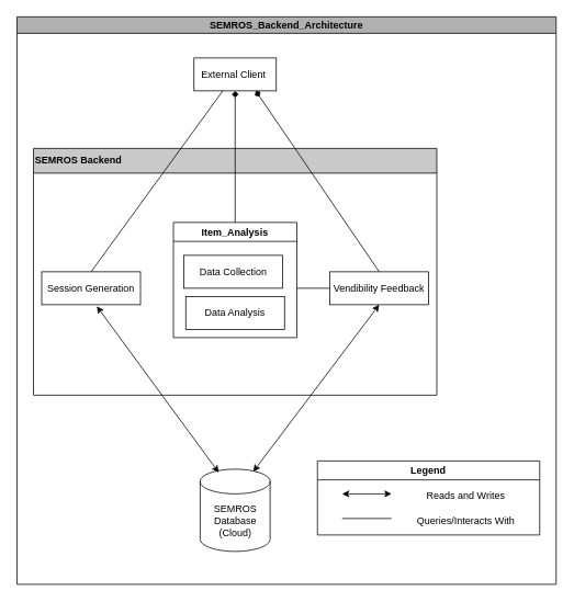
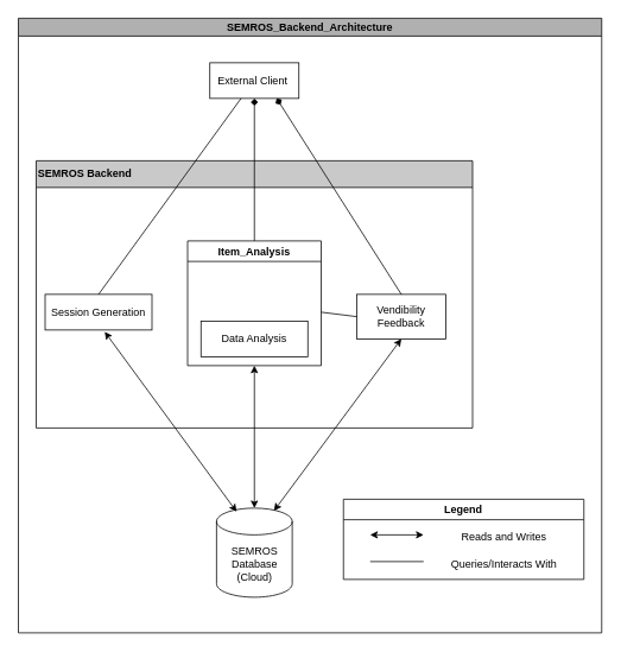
  <mxCell id="0" />
  <mxCell id="1" parent="0" />
  <mxCell id="2" value="SEMROS_Backend_Architecture" style="swimlane;whiteSpace=wrap;html=1;startSize=20;fillColor=#B0B0B0;" parent="1" vertex="1"><mxGeometry x="20" y="20" width="655" height="690" as="geometry" /></mxCell>
  <mxCell id="3" value="SEMROS Backend" style="swimlane;whiteSpace=wrap;html=1;fillColor=#C9C9C9;startSize=30;align=left;" parent="2" vertex="1"><mxGeometry x="20" y="160" width="490" height="300" as="geometry"><mxRectangle x="130" y="190" width="150" height="30" as="alternateBounds" /></mxGeometry></mxCell>
  <mxCell id="4" value="Session Generation" style="rounded=0;whiteSpace=wrap;html=1;" parent="3" vertex="1"><mxGeometry x="10" y="150" width="120" height="40" as="geometry" /></mxCell>
  <mxCell id="5" value="Item_Analysis" style="swimlane;whiteSpace=wrap;html=1;" parent="3" vertex="1"><mxGeometry x="170" y="90" width="150" height="140" as="geometry" /></mxCell>
  <mxCell id="6" value="Data Analysis" style="rounded=0;whiteSpace=wrap;html=1;" parent="5" vertex="1"><mxGeometry x="15" y="90" width="120" height="40" as="geometry" /></mxCell>
- <mxCell id="7" value="Data Collection" style="rounded=0;whiteSpace=wrap;html=1;" parent="5" vertex="1"><mxGeometry x="12.5" y="40" width="120" height="40" as="geometry" /></mxCell>
- <mxCell id="8" value="Vendibility Feedback" style="rounded=0;whiteSpace=wrap;html=1;" parent="3" vertex="1"><mxGeometry x="360" y="150" width="120" height="40" as="geometry" /></mxCell>
+ <mxCell id="8" value="Vendibility Feedback" style="rounded=0;whiteSpace=wrap;html=1;" parent="3" vertex="1"><mxGeometry x="360" y="150" width="100" height="50" as="geometry" /></mxCell>
  <mxCell id="9" value="" style="endArrow=none;html=1;rounded=0;entryX=0;entryY=0.5;entryDx=0;entryDy=0;" edge="1" parent="3" target="8"><mxGeometry width="50" height="50" relative="1" as="geometry"><mxPoint x="320" y="170" as="sourcePoint" /><mxPoint x="370" y="50" as="targetPoint" /></mxGeometry></mxCell>
  <mxCell id="10" value="SEMROS Database&lt;br&gt;(Cloud)" style="shape=cylinder3;whiteSpace=wrap;html=1;boundedLbl=1;backgroundOutline=1;size=15;" parent="2" vertex="1"><mxGeometry x="222.5" y="550" width="85" height="100" as="geometry" /></mxCell>
  <mxCell id="11" value="External Client&amp;nbsp;" style="rounded=0;whiteSpace=wrap;html=1;" parent="2" vertex="1"><mxGeometry x="215" y="50" width="100" height="40" as="geometry" /></mxCell>
  <mxCell id="12" value="Legend" style="swimlane;whiteSpace=wrap;html=1;" parent="2" vertex="1"><mxGeometry x="365" y="540" width="270" height="90" as="geometry" /></mxCell>
  <mxCell id="13" value="" style="endArrow=classic;startArrow=classic;html=1;rounded=0;" parent="12" edge="1"><mxGeometry width="50" height="50" relative="1" as="geometry"><mxPoint x="30" y="40" as="sourcePoint" /><mxPoint x="90" y="40" as="targetPoint" /></mxGeometry></mxCell>
  <mxCell id="14" value="Reads and Writes" style="text;html=1;align=center;verticalAlign=middle;resizable=0;points=[];autosize=1;strokeColor=none;fillColor=none;" parent="12" vertex="1"><mxGeometry x="120" y="28" width="120" height="30" as="geometry" /></mxCell>
  <mxCell id="15" value="" style="endArrow=none;html=1;rounded=0;" parent="12" edge="1"><mxGeometry width="50" height="50" relative="1" as="geometry"><mxPoint x="30" y="70" as="sourcePoint" /><mxPoint x="90" y="70" as="targetPoint" /></mxGeometry></mxCell>
  <mxCell id="16" value="Queries/Interacts With" style="text;html=1;align=center;verticalAlign=middle;resizable=0;points=[];autosize=1;strokeColor=none;fillColor=none;" parent="12" vertex="1"><mxGeometry x="110" y="58" width="140" height="30" as="geometry" /></mxCell>
+ <mxCell id="17" value="" style="endArrow=classic;startArrow=classic;html=1;rounded=0;exitX=0.5;exitY=0;exitDx=0;exitDy=0;exitPerimeter=0;entryX=0.5;entryY=1;entryDx=0;entryDy=0;" parent="2" source="10" target="5" edge="1"><mxGeometry width="50" height="50" relative="1" as="geometry"><mxPoint x="250" y="500" as="sourcePoint" /><mxPoint x="185" y="410" as="targetPoint" /></mxGeometry></mxCell>
  <mxCell id="18" value="" style="endArrow=classic;startArrow=classic;html=1;rounded=0;exitX=0.265;exitY=0.04;exitDx=0;exitDy=0;exitPerimeter=0;entryX=0.558;entryY=1.05;entryDx=0;entryDy=0;entryPerimeter=0;" parent="2" source="10" target="4" edge="1"><mxGeometry width="50" height="50" relative="1" as="geometry"><mxPoint x="260" y="562" as="sourcePoint" /><mxPoint x="185" y="400" as="targetPoint" /></mxGeometry></mxCell>
  <mxCell id="19" value="" style="endArrow=none;html=1;rounded=0;exitX=0.5;exitY=0;exitDx=0;exitDy=0;" parent="2" source="4" edge="1"><mxGeometry width="50" height="50" relative="1" as="geometry"><mxPoint x="200" y="140" as="sourcePoint" /><mxPoint x="250" y="90" as="targetPoint" /></mxGeometry></mxCell>
  <mxCell id="20" value="" style="endArrow=diamond;html=1;rounded=0;exitX=0.5;exitY=0;exitDx=0;exitDy=0;entryX=0.5;entryY=1;entryDx=0;entryDy=0;" parent="2" source="5" target="11" edge="1"><mxGeometry width="50" height="50" relative="1" as="geometry"><mxPoint x="100" y="310" as="sourcePoint" /><mxPoint x="260" y="100" as="targetPoint" /></mxGeometry></mxCell>
  <mxCell id="21" value="" style="endArrow=diamond;html=1;rounded=0;exitX=0.5;exitY=0;exitDx=0;exitDy=0;entryX=0.75;entryY=1;entryDx=0;entryDy=0;" parent="2" source="8" target="11" edge="1"><mxGeometry width="50" height="50" relative="1" as="geometry"><mxPoint x="300" y="250" as="sourcePoint" /><mxPoint x="300" y="90" as="targetPoint" /></mxGeometry></mxCell>
  <mxCell id="22" value="" style="endArrow=classic;startArrow=classic;html=1;rounded=0;entryX=0.5;entryY=1;entryDx=0;entryDy=0;exitX=0.759;exitY=0.03;exitDx=0;exitDy=0;exitPerimeter=0;" edge="1" parent="2" source="10" target="8"><mxGeometry width="50" height="50" relative="1" as="geometry"><mxPoint x="240" y="500" as="sourcePoint" /><mxPoint x="290" y="450" as="targetPoint" /></mxGeometry></mxCell>
